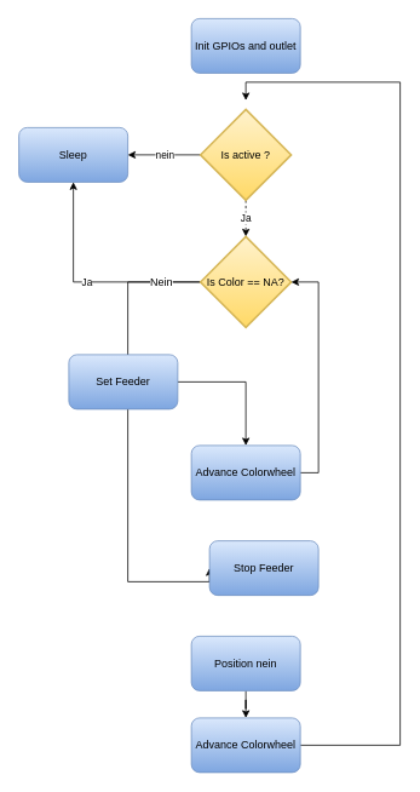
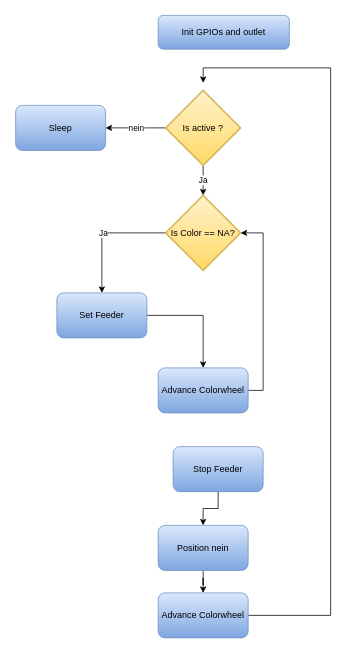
  <mxCell id="0" />
  <mxCell id="1" parent="0" />
- <mxCell id="2" value="Init GPIOs and outlet" style="rounded=1;whiteSpace=wrap;html=1;gradientColor=#7ea6e0;fillColor=#dae8fc;strokeColor=#6c8ebf;" vertex="1" parent="1"><mxGeometry x="210" y="20" width="120" height="60" as="geometry" /></mxCell>
- <mxCell id="3" value="Ja" style="edgeStyle=orthogonalEdgeStyle;rounded=0;orthogonalLoop=1;jettySize=auto;html=1;dashed=1;" edge="1" parent="1" source="5" target="9"><mxGeometry relative="1" as="geometry" /></mxCell>
+ <mxCell id="2" value="Init GPIOs and outlet" style="rounded=1;whiteSpace=wrap;html=1;gradientColor=#7ea6e0;fillColor=#dae8fc;strokeColor=#6c8ebf;" vertex="1" parent="1"><mxGeometry x="210" y="20" width="175" height="45" as="geometry" /></mxCell>
+ <mxCell id="3" value="Ja" style="edgeStyle=orthogonalEdgeStyle;rounded=0;orthogonalLoop=1;jettySize=auto;html=1;" edge="1" parent="1" source="5" target="9"><mxGeometry relative="1" as="geometry" /></mxCell>
  <mxCell id="4" value="nein" style="edgeStyle=orthogonalEdgeStyle;rounded=0;orthogonalLoop=1;jettySize=auto;html=1;" edge="1" parent="1" source="5"><mxGeometry relative="1" as="geometry"><mxPoint x="140" y="170" as="targetPoint" /></mxGeometry></mxCell>
  <mxCell id="5" value="Is active ?" style="strokeWidth=2;html=1;shape=mxgraph.flowchart.decision;whiteSpace=wrap;gradientColor=#ffd966;fillColor=#fff2cc;strokeColor=#d6b656;" vertex="1" parent="1"><mxGeometry x="220" y="120" width="100" height="100" as="geometry" /></mxCell>
- <mxCell id="6" value="Ja" style="edgeStyle=orthogonalEdgeStyle;rounded=0;orthogonalLoop=1;jettySize=auto;html=1;" edge="1" parent="1" source="9" target="20"><mxGeometry relative="1" as="geometry" /></mxCell>
- <mxCell id="7" value="" style="edgeStyle=orthogonalEdgeStyle;rounded=0;orthogonalLoop=1;jettySize=auto;html=1;entryX=0;entryY=0.5;entryDx=0;entryDy=0;" edge="1" parent="1" source="9" target="15"><mxGeometry relative="1" as="geometry"><mxPoint x="200" y="650" as="targetPoint" /><Array as="points"><mxPoint x="140" y="310" /><mxPoint x="140" y="640" /></Array></mxGeometry></mxCell>
- <mxCell id="8" value="Nein" style="text;html=1;align=center;verticalAlign=middle;resizable=0;points=[];labelBackgroundColor=#ffffff;" vertex="1" connectable="0" parent="7"><mxGeometry x="-0.828" relative="1" as="geometry"><mxPoint as="offset" /></mxGeometry></mxCell>
+ <mxCell id="6" value="Ja" style="edgeStyle=orthogonalEdgeStyle;rounded=0;orthogonalLoop=1;jettySize=auto;html=1;" edge="1" parent="1" source="9" target="11"><mxGeometry relative="1" as="geometry" /></mxCell>
  <mxCell id="9" value="Is Color == NA?" style="strokeWidth=2;html=1;shape=mxgraph.flowchart.decision;whiteSpace=wrap;gradientColor=#ffd966;fillColor=#fff2cc;strokeColor=#d6b656;" vertex="1" parent="1"><mxGeometry x="220" y="260" width="100" height="100" as="geometry" /></mxCell>
  <mxCell id="10" value="" style="edgeStyle=orthogonalEdgeStyle;rounded=0;orthogonalLoop=1;jettySize=auto;html=1;" edge="1" parent="1" source="11" target="13"><mxGeometry relative="1" as="geometry" /></mxCell>
  <mxCell id="11" value="Set Feeder" style="rounded=1;whiteSpace=wrap;html=1;gradientColor=#7ea6e0;fillColor=#dae8fc;strokeColor=#6c8ebf;" vertex="1" parent="1"><mxGeometry x="75" y="390" width="120" height="60" as="geometry" /></mxCell>
  <mxCell id="12" value="" style="edgeStyle=orthogonalEdgeStyle;rounded=0;orthogonalLoop=1;jettySize=auto;html=1;entryX=1;entryY=0.5;entryDx=0;entryDy=0;entryPerimeter=0;" edge="1" parent="1" source="13" target="9"><mxGeometry relative="1" as="geometry"><mxPoint x="330" y="310" as="targetPoint" /><Array as="points"><mxPoint x="350" y="520" /><mxPoint x="350" y="310" /></Array></mxGeometry></mxCell>
  <mxCell id="13" value="Advance Colorwheel" style="rounded=1;whiteSpace=wrap;html=1;gradientColor=#7ea6e0;fillColor=#dae8fc;strokeColor=#6c8ebf;" vertex="1" parent="1"><mxGeometry x="210" y="490" width="120" height="60" as="geometry" /></mxCell>
+ <mxCell id="14" value="" style="edgeStyle=orthogonalEdgeStyle;rounded=0;orthogonalLoop=1;jettySize=auto;html=1;" edge="1" parent="1" source="15" target="17"><mxGeometry relative="1" as="geometry" /></mxCell>
  <mxCell id="15" value="Stop Feeder" style="rounded=1;whiteSpace=wrap;html=1;gradientColor=#7ea6e0;fillColor=#dae8fc;strokeColor=#6c8ebf;" vertex="1" parent="1"><mxGeometry x="230" y="595" width="120" height="60" as="geometry" /></mxCell>
  <mxCell id="16" value="" style="edgeStyle=orthogonalEdgeStyle;rounded=0;orthogonalLoop=1;jettySize=auto;html=1;" edge="1" parent="1" source="17" target="19"><mxGeometry relative="1" as="geometry" /></mxCell>
  <mxCell id="17" value="Position nein" style="rounded=1;whiteSpace=wrap;html=1;gradientColor=#7ea6e0;fillColor=#dae8fc;strokeColor=#6c8ebf;" vertex="1" parent="1"><mxGeometry x="210" y="700" width="120" height="60" as="geometry" /></mxCell>
  <mxCell id="18" value="" style="edgeStyle=orthogonalEdgeStyle;rounded=0;orthogonalLoop=1;jettySize=auto;html=1;exitX=1;exitY=0.5;exitDx=0;exitDy=0;" edge="1" parent="1" source="19"><mxGeometry relative="1" as="geometry"><mxPoint x="270" y="110" as="targetPoint" /><Array as="points"><mxPoint x="440" y="820" /><mxPoint x="440" y="90" /><mxPoint x="270" y="90" /></Array></mxGeometry></mxCell>
  <mxCell id="19" value="Advance Colorwheel" style="rounded=1;whiteSpace=wrap;html=1;gradientColor=#7ea6e0;fillColor=#dae8fc;strokeColor=#6c8ebf;" vertex="1" parent="1"><mxGeometry x="210" y="790" width="120" height="60" as="geometry" /></mxCell>
  <mxCell id="20" value="Sleep" style="rounded=1;whiteSpace=wrap;html=1;gradientColor=#7ea6e0;fillColor=#dae8fc;strokeColor=#6c8ebf;" vertex="1" parent="1"><mxGeometry x="20" y="140" width="120" height="60" as="geometry" /></mxCell>
